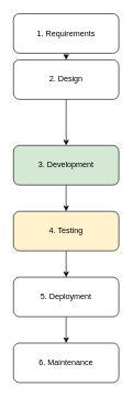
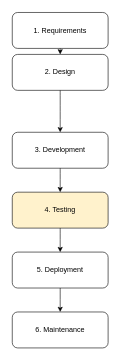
  <mxCell id="0" />
  <mxCell id="1" parent="0" />
  <mxCell id="2" value="1. Requirements" style="rounded=1;whiteSpace=wrap;html=1;" vertex="1" parent="1"><mxGeometry x="20" y="20" width="160" height="60" as="geometry" /></mxCell>
  <mxCell id="3" value="2. Design" style="rounded=1;whiteSpace=wrap;html=1;" vertex="1" parent="1"><mxGeometry x="20" y="90" width="160" height="60" as="geometry" /></mxCell>
- <mxCell id="4" value="3. Development" style="rounded=1;whiteSpace=wrap;html=1;fillColor=#d5e8d4;" vertex="1" parent="1"><mxGeometry x="20" y="220" width="160" height="60" as="geometry" /></mxCell>
+ <mxCell id="4" value="3. Development" style="rounded=1;whiteSpace=wrap;html=1;" vertex="1" parent="1"><mxGeometry x="20" y="220" width="160" height="60" as="geometry" /></mxCell>
  <mxCell id="5" value="4. Testing" style="rounded=1;whiteSpace=wrap;html=1;fillColor=#fff2cc;" vertex="1" parent="1"><mxGeometry x="20" y="320" width="160" height="60" as="geometry" /></mxCell>
  <mxCell id="6" value="5. Deployment" style="rounded=1;whiteSpace=wrap;html=1;" vertex="1" parent="1"><mxGeometry x="20" y="420" width="160" height="60" as="geometry" /></mxCell>
  <mxCell id="7" value="6. Maintenance" style="rounded=1;whiteSpace=wrap;html=1;" vertex="1" parent="1"><mxGeometry x="20" y="520" width="160" height="60" as="geometry" /></mxCell>
  <mxCell id="8" style="edgeStyle=none;curved=1;endArrow=classic;html=1;" edge="1" parent="1" source="2" target="3"><mxGeometry relative="1" as="geometry" /></mxCell>
  <mxCell id="9" style="edgeStyle=none;curved=1;endArrow=classic;html=1;" edge="1" parent="1" source="3" target="4"><mxGeometry relative="1" as="geometry" /></mxCell>
  <mxCell id="10" style="edgeStyle=none;curved=1;endArrow=classic;html=1;" edge="1" parent="1" source="4" target="5"><mxGeometry relative="1" as="geometry" /></mxCell>
  <mxCell id="11" style="edgeStyle=none;curved=1;endArrow=classic;html=1;" edge="1" parent="1" source="5" target="6"><mxGeometry relative="1" as="geometry" /></mxCell>
  <mxCell id="12" style="edgeStyle=none;curved=1;endArrow=classic;html=1;" edge="1" parent="1" source="6" target="7"><mxGeometry relative="1" as="geometry" /></mxCell>
